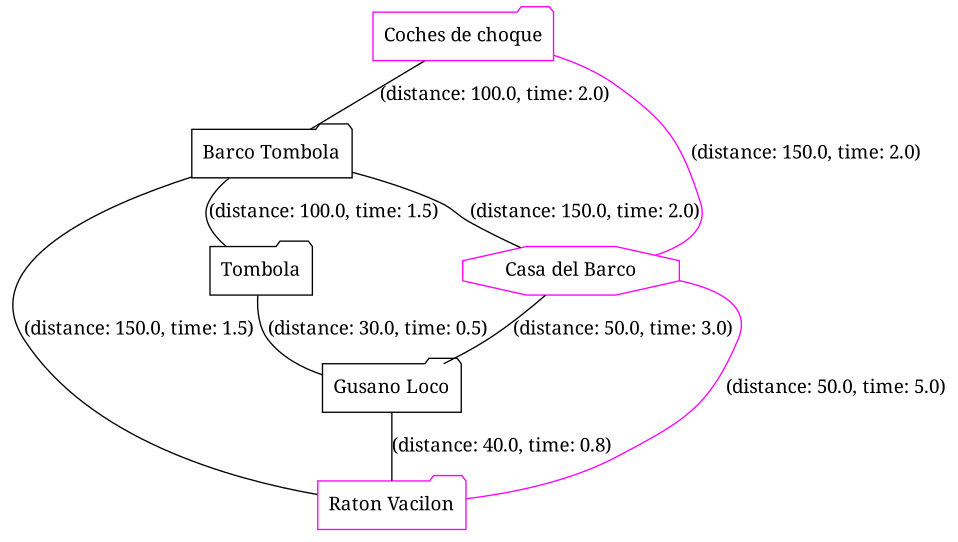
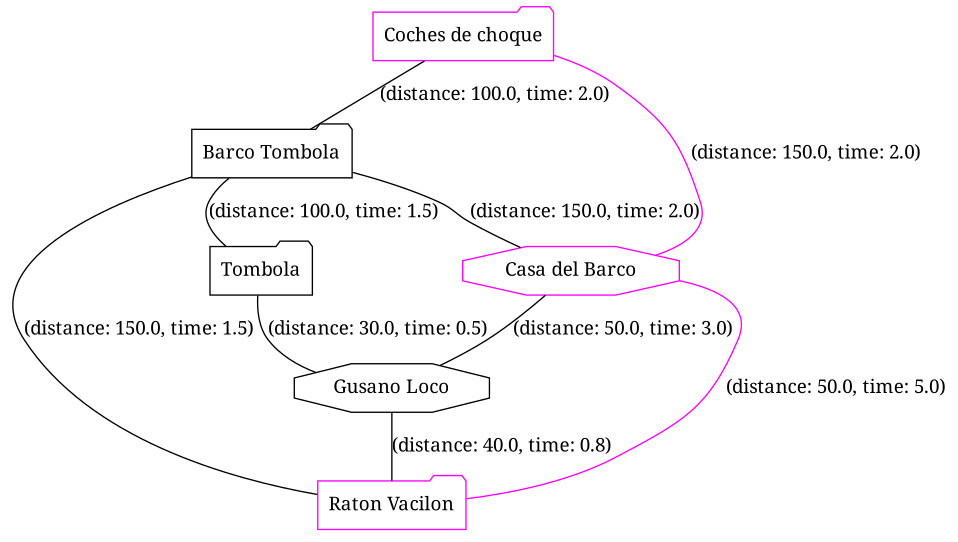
  strict graph {
    fontname="Noto Serif"
    node [fontname="Noto Serif" shape=folder]
    edge [fontname="Noto Serif"]
    n1 [label="Barco Tombola"]
    n2 [color=magenta label="Casa del Barco" shape=octagon]
    n3 [label=Tombola]
    n4 [color=magenta label="Raton Vacilon"]
-   n5 [label="Gusano Loco"]
+   n5 [label="Gusano Loco" shape=octagon]
    n6 [color=magenta label="Coches de choque"]
    n1 -- n2 [label="(distance: 150.0, time: 2.0)"]
    n1 -- n3 [label="(distance: 100.0, time: 1.5)"]
    n1 -- n4 [label="(distance: 150.0, time: 1.5)"]
    n2 -- n4 [color=magenta label="(distance: 50.0, time: 5.0)"]
    n2 -- n5 [label="(distance: 50.0, time: 3.0)"]
    n3 -- n5 [label="(distance: 30.0, time: 0.5)"]
    n5 -- n4 [label="(distance: 40.0, time: 0.8)"]
    n6 -- n1 [label="(distance: 100.0, time: 2.0)"]
    n6 -- n2 [color=magenta label="(distance: 150.0, time: 2.0)"]
  }
